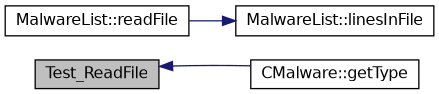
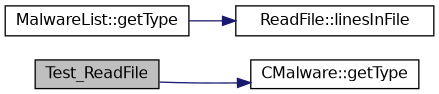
  digraph {
    rankdir=LR
    node [color=black fillcolor=white fontname=Helvetica fontsize=12 shape=record style=filled]
    edge [color=midnightblue fontname=Helvetica fontsize=12 labelfontname=Helvetica labelfontsize=12 style=solid]
    n1 [fillcolor=grey75 fontcolor=black height=0.2 label=Test_ReadFile width=0.4]
    n2 [height=0.2 label="CMalware::getType" width=0.4]
-   n3 [height=0.2 label="MalwareList::readFile" width=0.4]
-   n4 [height=0.2 label="MalwareList::linesInFile" width=0.4]
-   n2 -> n1
+   n3 [height=0.2 label="MalwareList::getType" width=0.4]
+   n4 [height=0.2 label="ReadFile::linesInFile" width=0.4]
+   n1 -> n2
    n3 -> n4
  }
